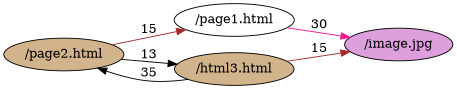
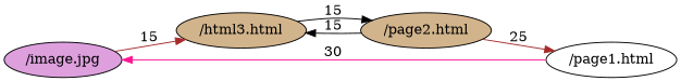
  digraph {
    rankdir=LR
    node [fillcolor=tan style=filled]
    edge [color=brown]
    n1 [fillcolor=plum label="/image.jpg"]
    n2 [fillcolor=white label="/page1.html"]
    n3 [label="/page2.html"]
    n4 [label="/html3.html"]
    n2 -> n1 [color=deeppink label=30]
-   n3 -> n2 [label=15]
-   n3 -> n4 [color=black label=13]
-   n4 -> n1 [label=15]
-   n4 -> n3 [color=black label=35]
+   n3 -> n2 [label=25]
+   n3 -> n4 [color=black label=15]
+   n1 -> n4 [label=15]
+   n4 -> n3 [color=black label=15]
  }
